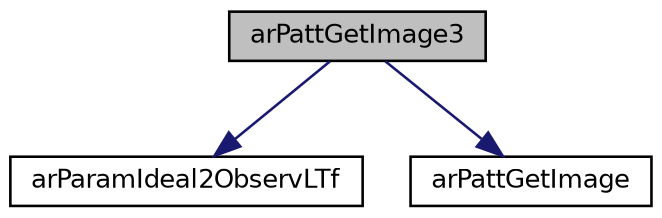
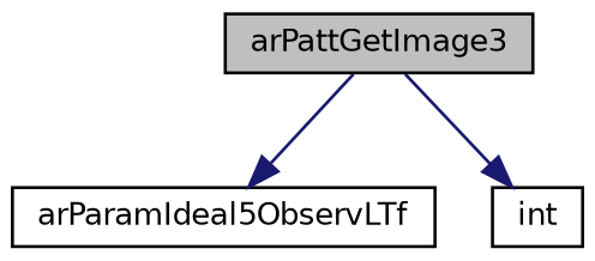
  digraph {
    rankdir=TB
    node [color=black fillcolor=white fontname=Helvetica fontsize=10 shape=record style=filled]
    edge [color=midnightblue fontname=Helvetica fontsize=10 labelfontname=Helvetica labelfontsize=10 style=solid]
    n1 [fillcolor=grey75 fontcolor=black height=0.2 label=arPattGetImage3 width=0.4]
-   n2 [height=0.2 label=arParamIdeal2ObservLTf width=0.4]
-   n3 [height=0.2 label=arPattGetImage width=0.4]
+   n2 [height=0.2 label=arParamIdeal5ObservLTf width=0.4]
+   n3 [height=0.2 label=int width=0.4]
    n1 -> n2
    n1 -> n3
  }
